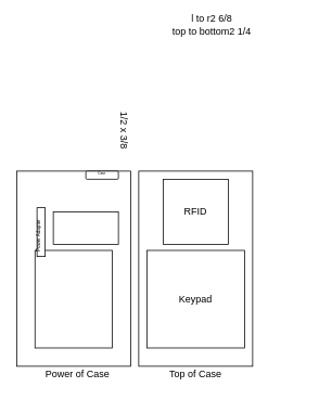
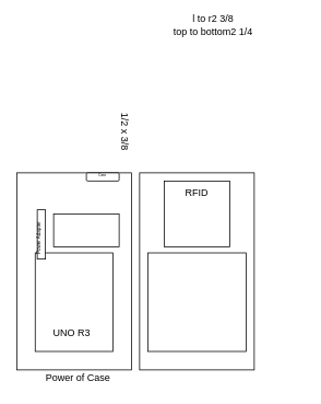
  <mxCell id="0" />
  <mxCell id="1" parent="0" />
  <mxCell id="2" value="" style="rounded=0;whiteSpace=wrap;html=1;" vertex="1" parent="1"><mxGeometry x="20" y="210" width="140" height="240" as="geometry" /></mxCell>
  <mxCell id="3" value="" style="rounded=0;whiteSpace=wrap;html=1;rotation=90;" vertex="1" parent="1"><mxGeometry x="30" y="320" width="120" height="95" as="geometry" /></mxCell>
  <mxCell id="4" value="" style="rounded=0;whiteSpace=wrap;html=1;rotation=90;" vertex="1" parent="1"><mxGeometry x="20" y="280" width="60" height="10" as="geometry" /></mxCell>
  <mxCell id="5" value="" style="rounded=0;whiteSpace=wrap;html=1;" vertex="1" parent="1"><mxGeometry x="65" y="260" width="80" height="40" as="geometry" /></mxCell>
  <mxCell id="6" value="&lt;font style=&quot;font-size: 6px&quot;&gt;Power Adapter&lt;/font&gt;" style="text;html=1;strokeColor=none;fillColor=none;align=center;verticalAlign=middle;whiteSpace=wrap;rounded=0;rotation=-90;" vertex="1" parent="1"><mxGeometry x="20" y="290" width="50" as="geometry" /></mxCell>
+ <mxCell id="7" value="UNO R3" style="text;html=1;strokeColor=none;fillColor=none;align=center;verticalAlign=middle;whiteSpace=wrap;rounded=0;" vertex="1" parent="1"><mxGeometry x="60" y="395" width="55" height="20" as="geometry" /></mxCell>
  <mxCell id="8" value="" style="rounded=1;whiteSpace=wrap;html=1;" vertex="1" parent="1"><mxGeometry x="105" y="210" width="40" height="10" as="geometry" /></mxCell>
  <mxCell id="9" value="&lt;font style=&quot;font-size: 4px&quot;&gt;Case&lt;/font&gt;" style="text;html=1;strokeColor=none;fillColor=none;align=center;verticalAlign=middle;whiteSpace=wrap;rounded=0;" vertex="1" parent="1"><mxGeometry x="115" y="210" width="20" as="geometry" /></mxCell>
  <mxCell id="10" value="Power of Case" style="text;html=1;strokeColor=none;fillColor=none;align=center;verticalAlign=middle;whiteSpace=wrap;rounded=0;" vertex="1" parent="1"><mxGeometry x="45" y="450" width="100" height="20" as="geometry" /></mxCell>
  <mxCell id="11" value="" style="rounded=0;whiteSpace=wrap;html=1;" vertex="1" parent="1"><mxGeometry x="170" y="210" width="140" height="240" as="geometry" /></mxCell>
- <mxCell id="12" value="Top of Case" style="text;html=1;strokeColor=none;fillColor=none;align=center;verticalAlign=middle;whiteSpace=wrap;rounded=0;" vertex="1" parent="1"><mxGeometry x="190" y="450" width="100" height="20" as="geometry" /></mxCell>
  <mxCell id="13" value="" style="rounded=0;whiteSpace=wrap;html=1;" vertex="1" parent="1"><mxGeometry x="180" y="307.5" width="120" height="120" as="geometry" /></mxCell>
- <mxCell id="14" value="Keypad" style="text;html=1;strokeColor=none;fillColor=none;align=center;verticalAlign=middle;whiteSpace=wrap;rounded=0;" vertex="1" parent="1"><mxGeometry x="220" y="357.5" width="40" height="20" as="geometry" /></mxCell>
  <mxCell id="15" value="" style="rounded=0;whiteSpace=wrap;html=1;" vertex="1" parent="1"><mxGeometry x="200" y="220" width="80" height="80" as="geometry" /></mxCell>
- <mxCell id="16" value="RFID" style="text;html=1;strokeColor=none;fillColor=none;align=center;verticalAlign=middle;whiteSpace=wrap;rounded=0;" vertex="1" parent="1"><mxGeometry x="220" y="250" width="40" height="20" as="geometry" /></mxCell>
- <mxCell id="17" value="l to r2 6/8&lt;br&gt;top to bottom2 1/4" style="text;html=1;strokeColor=none;fillColor=none;align=center;verticalAlign=middle;whiteSpace=wrap;rounded=0;" vertex="1" parent="1"><mxGeometry x="150" y="20" width="220" height="20" as="geometry" /></mxCell>
+ <mxCell id="16" value="RFID" style="text;html=1;strokeColor=none;fillColor=none;align=center;verticalAlign=middle;whiteSpace=wrap;rounded=0;" vertex="1" parent="1"><mxGeometry x="220" y="225" width="40" height="20" as="geometry" /></mxCell>
+ <mxCell id="17" value="l to r2 3/8&lt;br&gt;top to bottom2 1/4" style="text;html=1;strokeColor=none;fillColor=none;align=center;verticalAlign=middle;whiteSpace=wrap;rounded=0;" vertex="1" parent="1"><mxGeometry x="150" y="20" width="220" height="20" as="geometry" /></mxCell>
  <mxCell id="18" value="1/2 x 3/8" style="text;html=1;strokeColor=none;fillColor=none;align=center;verticalAlign=middle;whiteSpace=wrap;rounded=0;rotation=90;" vertex="1" parent="1"><mxGeometry x="115" y="150" width="75" height="20" as="geometry" /></mxCell>
